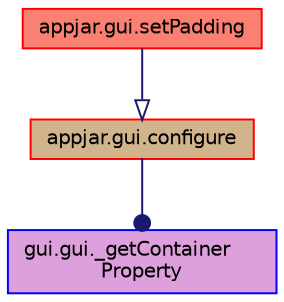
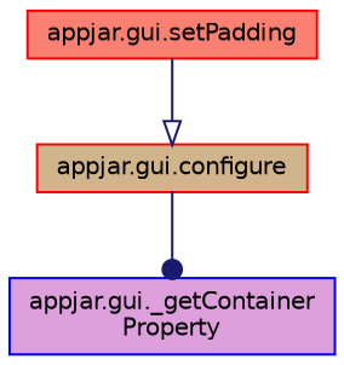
  digraph {
    rankdir=TB
    node [color=red fontname=Helvetica fontsize=10 shape=record style=filled]
    edge [color=midnightblue fontname=Helvetica fontsize=10 labelfontname=Helvetica labelfontsize=10 style=solid]
    n1 [fillcolor=salmon fontcolor=black height=0.2 label="appjar.gui.setPadding" width=0.4]
    n2 [fillcolor=tan height=0.2 label="appjar.gui.configure" width=0.4]
-   n3 [color=blue fillcolor=plum height=0.2 label="gui.gui._getContainer\lProperty" width=0.4]
+   n3 [color=blue fillcolor=plum height=0.2 label="appjar.gui._getContainer\lProperty" width=0.4]
    n1 -> n2 [arrowhead=onormal]
    n2 -> n3 [arrowhead=dot]
  }
